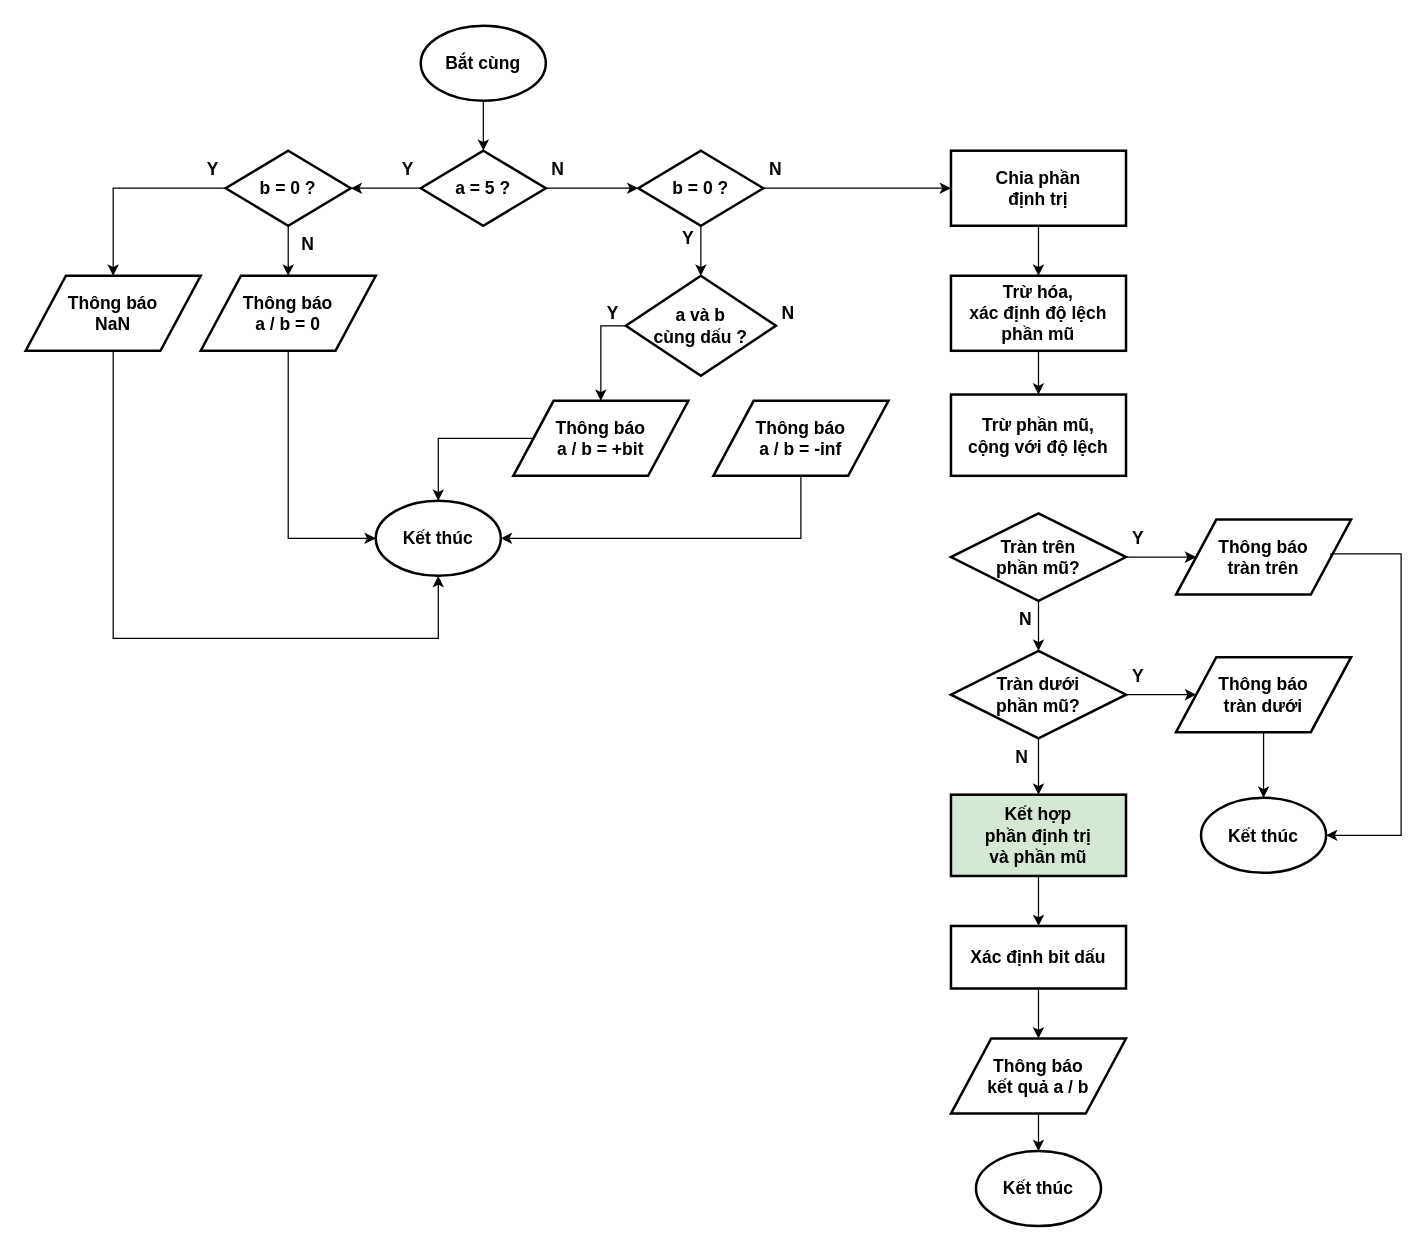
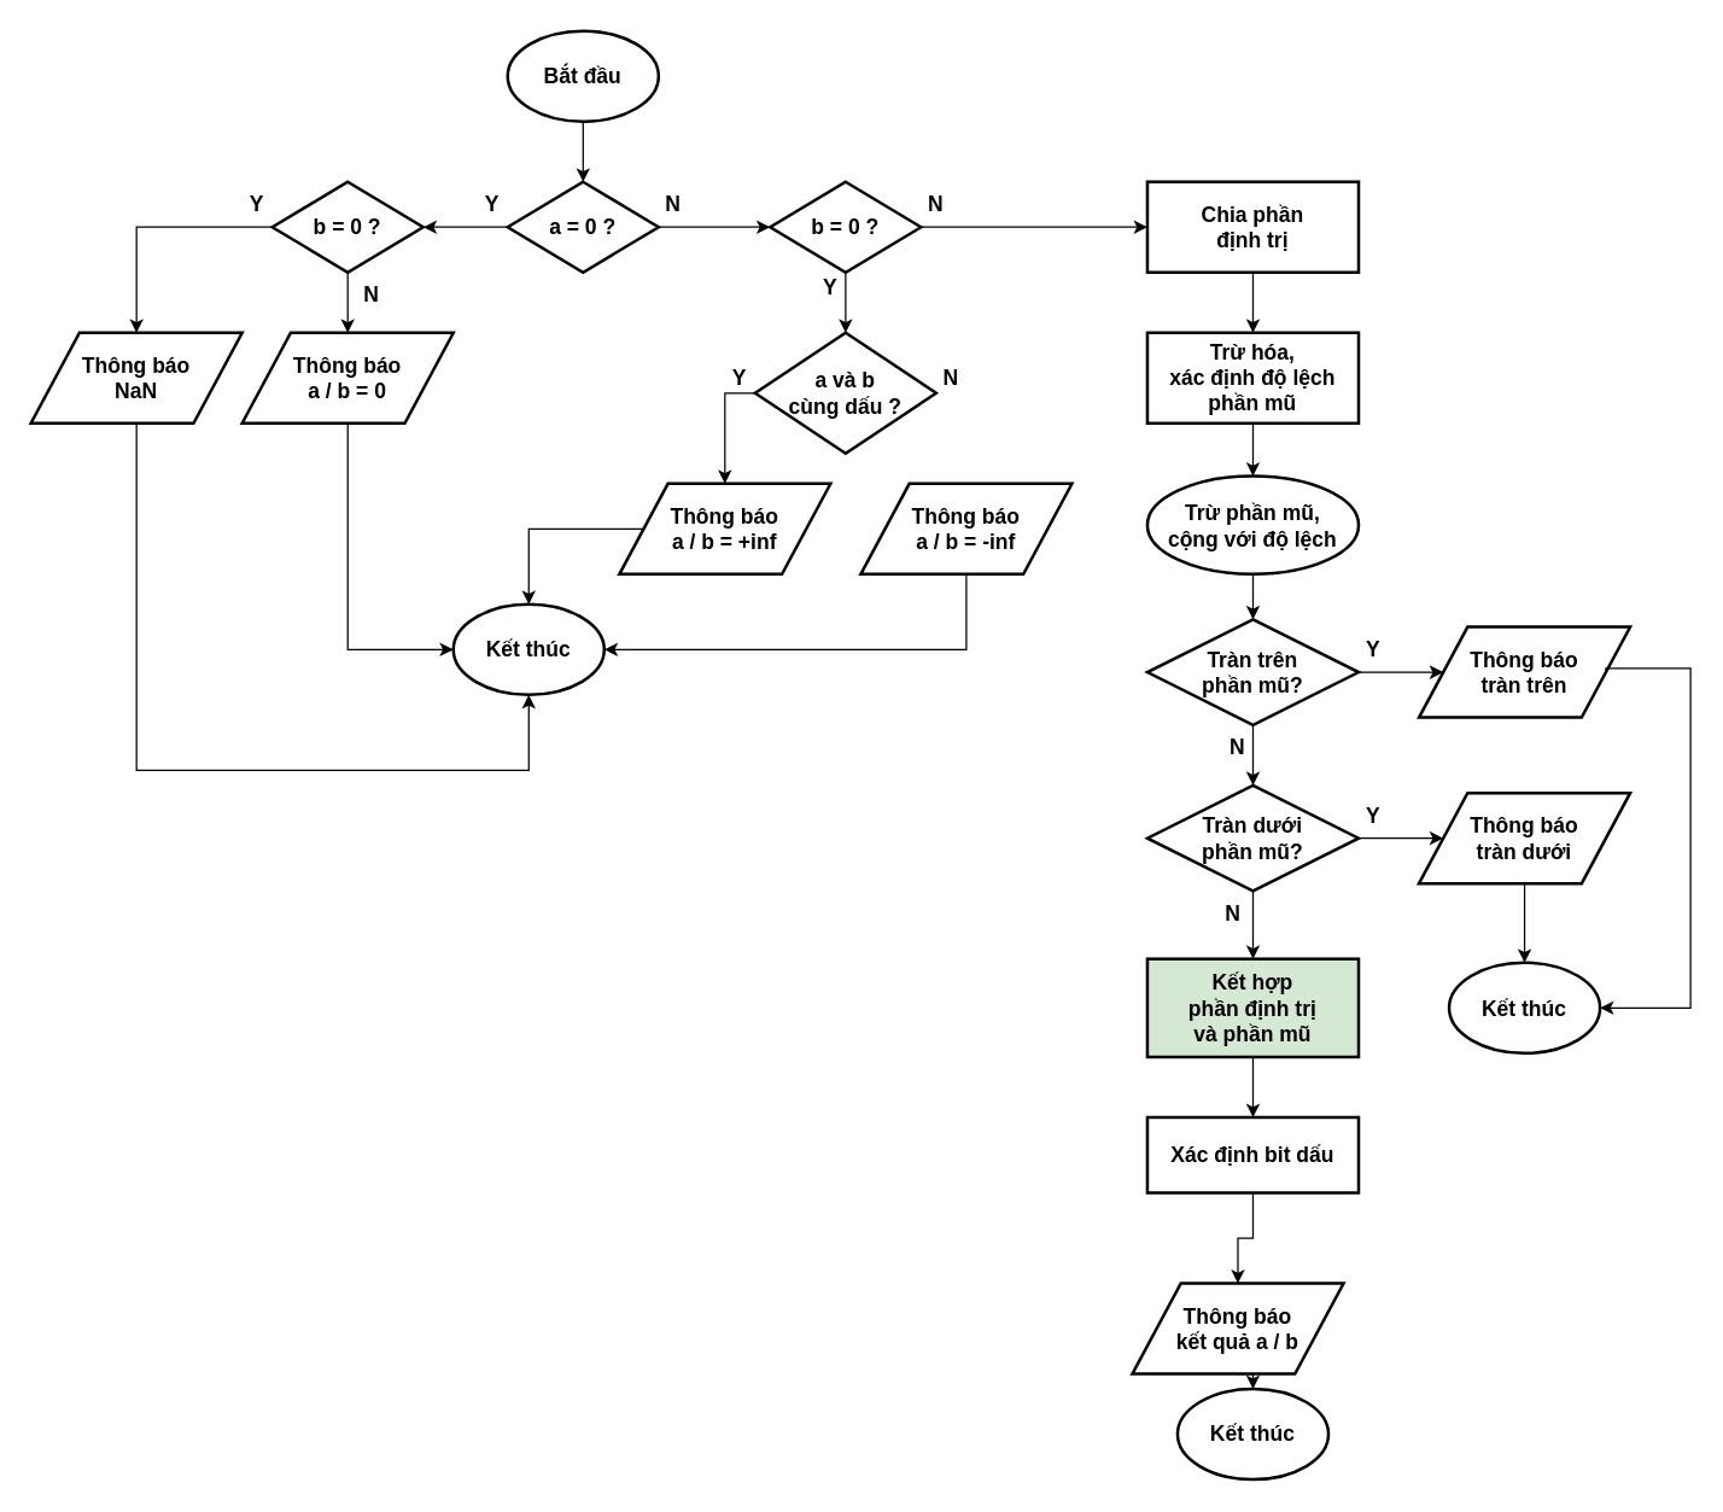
  <mxCell id="0" />
  <mxCell id="1" parent="0" />
- <mxCell id="2" value="Bắt cùng" style="strokeWidth=2;html=1;shape=mxgraph.flowchart.start_1;whiteSpace=wrap;fontStyle=1;fontSize=14;" parent="1" vertex="1"><mxGeometry x="336" y="20" width="100" height="60" as="geometry" /></mxCell>
- <mxCell id="3" value="a = 5 ?" style="strokeWidth=2;html=1;shape=mxgraph.flowchart.decision;whiteSpace=wrap;fontStyle=1;fontSize=14;" vertex="1" parent="1"><mxGeometry x="336" y="120" width="100" height="60" as="geometry" /></mxCell>
+ <mxCell id="2" value="Bắt đầu" style="strokeWidth=2;html=1;shape=mxgraph.flowchart.start_1;whiteSpace=wrap;fontStyle=1;fontSize=14;" parent="1" vertex="1"><mxGeometry x="336" y="20" width="100" height="60" as="geometry" /></mxCell>
+ <mxCell id="3" value="a = 0 ?" style="strokeWidth=2;html=1;shape=mxgraph.flowchart.decision;whiteSpace=wrap;fontStyle=1;fontSize=14;" vertex="1" parent="1"><mxGeometry x="336" y="120" width="100" height="60" as="geometry" /></mxCell>
  <mxCell id="4" style="edgeStyle=orthogonalEdgeStyle;rounded=0;orthogonalLoop=1;jettySize=auto;html=1;exitX=0.5;exitY=1;exitDx=0;exitDy=0;exitPerimeter=0;entryX=0.5;entryY=0;entryDx=0;entryDy=0;entryPerimeter=0;" edge="1" parent="1" source="2" target="3"><mxGeometry relative="1" as="geometry" /></mxCell>
  <mxCell id="5" style="edgeStyle=orthogonalEdgeStyle;rounded=0;orthogonalLoop=1;jettySize=auto;html=1;exitX=1;exitY=0.5;exitDx=0;exitDy=0;exitPerimeter=0;" edge="1" parent="1" source="6" target="32"><mxGeometry relative="1" as="geometry" /></mxCell>
  <mxCell id="6" value="b = 0 ?" style="strokeWidth=2;html=1;shape=mxgraph.flowchart.decision;whiteSpace=wrap;fontStyle=1;fontSize=14;" vertex="1" parent="1"><mxGeometry x="510" y="120" width="100" height="60" as="geometry" /></mxCell>
  <mxCell id="7" style="edgeStyle=orthogonalEdgeStyle;rounded=0;orthogonalLoop=1;jettySize=auto;html=1;exitX=1;exitY=0.5;exitDx=0;exitDy=0;exitPerimeter=0;entryX=0;entryY=0.5;entryDx=0;entryDy=0;entryPerimeter=0;" edge="1" parent="1" source="3" target="6"><mxGeometry relative="1" as="geometry" /></mxCell>
  <mxCell id="8" value="N" style="text;html=1;align=center;verticalAlign=middle;whiteSpace=wrap;rounded=0;fontStyle=1;fontSize=14;" vertex="1" parent="1"><mxGeometry x="436" y="120" width="20" height="30" as="geometry" /></mxCell>
  <mxCell id="9" style="edgeStyle=orthogonalEdgeStyle;rounded=0;orthogonalLoop=1;jettySize=auto;html=1;exitX=0;exitY=0.5;exitDx=0;exitDy=0;exitPerimeter=0;entryX=0.5;entryY=0;entryDx=0;entryDy=0;" edge="1" parent="1" source="11" target="13"><mxGeometry relative="1" as="geometry" /></mxCell>
  <mxCell id="10" style="edgeStyle=orthogonalEdgeStyle;rounded=0;orthogonalLoop=1;jettySize=auto;html=1;exitX=0.5;exitY=1;exitDx=0;exitDy=0;exitPerimeter=0;entryX=0.5;entryY=0;entryDx=0;entryDy=0;" edge="1" parent="1" source="11" target="17"><mxGeometry relative="1" as="geometry" /></mxCell>
  <mxCell id="11" value="b = 0 ?" style="strokeWidth=2;html=1;shape=mxgraph.flowchart.decision;whiteSpace=wrap;fontStyle=1;fontSize=14;" vertex="1" parent="1"><mxGeometry x="180" y="120" width="100" height="60" as="geometry" /></mxCell>
  <mxCell id="12" value="Y" style="text;html=1;align=center;verticalAlign=middle;whiteSpace=wrap;rounded=0;fontStyle=1;fontSize=14;" vertex="1" parent="1"><mxGeometry x="316" y="120" width="20" height="30" as="geometry" /></mxCell>
  <mxCell id="13" value="&lt;span style=&quot;font-size: 14px; font-weight: 700;&quot;&gt;Thông báo&lt;/span&gt;&lt;div style=&quot;font-size: 14px; font-weight: 700;&quot;&gt;NaN&lt;/div&gt;" style="shape=parallelogram;html=1;strokeWidth=2;perimeter=parallelogramPerimeter;whiteSpace=wrap;rounded=0;arcSize=12;size=0.23;" vertex="1" parent="1"><mxGeometry x="20" y="220" width="140" height="60" as="geometry" /></mxCell>
  <mxCell id="14" value="Y" style="text;html=1;align=center;verticalAlign=middle;whiteSpace=wrap;rounded=0;fontStyle=1;fontSize=14;" vertex="1" parent="1"><mxGeometry x="160" y="120" width="20" height="30" as="geometry" /></mxCell>
  <mxCell id="15" value="Kết thúc" style="strokeWidth=2;html=1;shape=mxgraph.flowchart.start_1;whiteSpace=wrap;fontStyle=1;fontSize=14;" vertex="1" parent="1"><mxGeometry x="300" y="400" width="100" height="60" as="geometry" /></mxCell>
  <mxCell id="16" style="edgeStyle=orthogonalEdgeStyle;rounded=0;orthogonalLoop=1;jettySize=auto;html=1;exitX=0.5;exitY=1;exitDx=0;exitDy=0;entryX=0.5;entryY=1;entryDx=0;entryDy=0;entryPerimeter=0;" edge="1" parent="1" source="13" target="15"><mxGeometry relative="1" as="geometry"><Array as="points"><mxPoint x="90" y="510" /><mxPoint x="350" y="510" /></Array></mxGeometry></mxCell>
  <mxCell id="17" value="&lt;span style=&quot;font-size: 14px; font-weight: 700;&quot;&gt;Thông báo&lt;/span&gt;&lt;div style=&quot;font-size: 14px; font-weight: 700;&quot;&gt;a / b = 0&lt;/div&gt;" style="shape=parallelogram;html=1;strokeWidth=2;perimeter=parallelogramPerimeter;whiteSpace=wrap;rounded=0;arcSize=12;size=0.23;" vertex="1" parent="1"><mxGeometry x="160" y="220" width="140" height="60" as="geometry" /></mxCell>
  <mxCell id="18" value="N" style="text;html=1;align=center;verticalAlign=middle;whiteSpace=wrap;rounded=0;fontStyle=1;fontSize=14;" vertex="1" parent="1"><mxGeometry x="236" y="180" width="20" height="30" as="geometry" /></mxCell>
  <mxCell id="19" style="edgeStyle=orthogonalEdgeStyle;rounded=0;orthogonalLoop=1;jettySize=auto;html=1;exitX=0.5;exitY=1;exitDx=0;exitDy=0;entryX=0;entryY=0.5;entryDx=0;entryDy=0;entryPerimeter=0;" edge="1" parent="1" source="17" target="15"><mxGeometry relative="1" as="geometry" /></mxCell>
  <mxCell id="20" style="edgeStyle=orthogonalEdgeStyle;rounded=0;orthogonalLoop=1;jettySize=auto;html=1;exitX=0;exitY=0.5;exitDx=0;exitDy=0;exitPerimeter=0;entryX=0.5;entryY=0;entryDx=0;entryDy=0;" edge="1" parent="1" source="21" target="28"><mxGeometry relative="1" as="geometry" /></mxCell>
  <mxCell id="21" value="a và b&lt;div&gt;cùng dấu ?&lt;/div&gt;" style="strokeWidth=2;html=1;shape=mxgraph.flowchart.decision;whiteSpace=wrap;fontStyle=1;fontSize=14;" vertex="1" parent="1"><mxGeometry x="500" y="220" width="120" height="80" as="geometry" /></mxCell>
  <mxCell id="22" style="edgeStyle=orthogonalEdgeStyle;rounded=0;orthogonalLoop=1;jettySize=auto;html=1;exitX=0.5;exitY=1;exitDx=0;exitDy=0;exitPerimeter=0;entryX=0.5;entryY=0;entryDx=0;entryDy=0;entryPerimeter=0;" edge="1" parent="1" source="6" target="21"><mxGeometry relative="1" as="geometry" /></mxCell>
  <mxCell id="23" value="Y" style="text;html=1;align=center;verticalAlign=middle;whiteSpace=wrap;rounded=0;fontStyle=1;fontSize=14;" vertex="1" parent="1"><mxGeometry x="540" y="175" width="20" height="30" as="geometry" /></mxCell>
  <mxCell id="24" value="&lt;span style=&quot;font-size: 14px; font-weight: 700;&quot;&gt;Thông báo&lt;/span&gt;&lt;div style=&quot;font-size: 14px; font-weight: 700;&quot;&gt;a / b = -inf&lt;/div&gt;" style="shape=parallelogram;html=1;strokeWidth=2;perimeter=parallelogramPerimeter;whiteSpace=wrap;rounded=0;arcSize=12;size=0.23;" vertex="1" parent="1"><mxGeometry x="570" y="320" width="140" height="60" as="geometry" /></mxCell>
  <mxCell id="25" value="N" style="text;html=1;align=center;verticalAlign=middle;whiteSpace=wrap;rounded=0;fontStyle=1;fontSize=14;" vertex="1" parent="1"><mxGeometry x="620" y="235" width="20" height="30" as="geometry" /></mxCell>
  <mxCell id="26" style="edgeStyle=orthogonalEdgeStyle;rounded=0;orthogonalLoop=1;jettySize=auto;html=1;exitX=0.5;exitY=1;exitDx=0;exitDy=0;entryX=1;entryY=0.5;entryDx=0;entryDy=0;entryPerimeter=0;" edge="1" parent="1" source="24" target="15"><mxGeometry relative="1" as="geometry" /></mxCell>
  <mxCell id="27" style="edgeStyle=orthogonalEdgeStyle;rounded=0;orthogonalLoop=1;jettySize=auto;html=1;exitX=0;exitY=0.5;exitDx=0;exitDy=0;exitPerimeter=0;entryX=1;entryY=0.5;entryDx=0;entryDy=0;entryPerimeter=0;" edge="1" parent="1" source="3" target="11"><mxGeometry relative="1" as="geometry" /></mxCell>
- <mxCell id="28" value="&lt;span style=&quot;font-size: 14px; font-weight: 700;&quot;&gt;Thông báo&lt;/span&gt;&lt;div style=&quot;font-size: 14px; font-weight: 700;&quot;&gt;a / b = +bit&lt;/div&gt;" style="shape=parallelogram;html=1;strokeWidth=2;perimeter=parallelogramPerimeter;whiteSpace=wrap;rounded=0;arcSize=12;size=0.23;" vertex="1" parent="1"><mxGeometry x="410" y="320" width="140" height="60" as="geometry" /></mxCell>
+ <mxCell id="28" value="&lt;span style=&quot;font-size: 14px; font-weight: 700;&quot;&gt;Thông báo&lt;/span&gt;&lt;div style=&quot;font-size: 14px; font-weight: 700;&quot;&gt;a / b = +inf&lt;/div&gt;" style="shape=parallelogram;html=1;strokeWidth=2;perimeter=parallelogramPerimeter;whiteSpace=wrap;rounded=0;arcSize=12;size=0.23;" vertex="1" parent="1"><mxGeometry x="410" y="320" width="140" height="60" as="geometry" /></mxCell>
  <mxCell id="29" value="Y" style="text;html=1;align=center;verticalAlign=middle;whiteSpace=wrap;rounded=0;fontStyle=1;fontSize=14;" vertex="1" parent="1"><mxGeometry x="480" y="235" width="20" height="30" as="geometry" /></mxCell>
  <mxCell id="30" style="edgeStyle=orthogonalEdgeStyle;rounded=0;orthogonalLoop=1;jettySize=auto;html=1;exitX=0;exitY=0.5;exitDx=0;exitDy=0;entryX=0.5;entryY=0;entryDx=0;entryDy=0;entryPerimeter=0;" edge="1" parent="1" source="28" target="15"><mxGeometry relative="1" as="geometry" /></mxCell>
  <mxCell id="31" style="edgeStyle=orthogonalEdgeStyle;rounded=0;orthogonalLoop=1;jettySize=auto;html=1;exitX=0.5;exitY=1;exitDx=0;exitDy=0;entryX=0.5;entryY=0;entryDx=0;entryDy=0;" edge="1" parent="1" source="32" target="35"><mxGeometry relative="1" as="geometry" /></mxCell>
  <mxCell id="32" value="Chia phần&lt;div style=&quot;font-size: 14px;&quot;&gt;định trị&lt;/div&gt;" style="rounded=0;whiteSpace=wrap;html=1;absoluteArcSize=1;arcSize=14;strokeWidth=2;fontStyle=1;fontSize=14;" vertex="1" parent="1"><mxGeometry x="760" y="120" width="140" height="60" as="geometry" /></mxCell>
  <mxCell id="33" value="N" style="text;html=1;align=center;verticalAlign=middle;whiteSpace=wrap;rounded=0;fontStyle=1;fontSize=14;" vertex="1" parent="1"><mxGeometry x="610" y="120" width="20" height="30" as="geometry" /></mxCell>
  <mxCell id="34" style="edgeStyle=orthogonalEdgeStyle;rounded=0;orthogonalLoop=1;jettySize=auto;html=1;exitX=0.5;exitY=1;exitDx=0;exitDy=0;entryX=0.5;entryY=0;entryDx=0;entryDy=0;fontStyle=1;fontSize=14;" edge="1" parent="1" source="35" target="36"><mxGeometry relative="1" as="geometry" /></mxCell>
  <mxCell id="35" value="Trừ hóa,&lt;div style=&quot;font-size: 14px;&quot;&gt;xác định độ lệch&lt;div style=&quot;font-size: 14px;&quot;&gt;phần mũ&lt;/div&gt;&lt;/div&gt;" style="rounded=0;whiteSpace=wrap;html=1;absoluteArcSize=1;arcSize=14;strokeWidth=2;fontStyle=1;fontSize=14;" vertex="1" parent="1"><mxGeometry x="760" y="220" width="140" height="60" as="geometry" /></mxCell>
- <mxCell id="36" value="Trừ phần mũ,&lt;div style=&quot;font-size: 14px;&quot;&gt;cộng với độ lệch&lt;/div&gt;" style="rounded=0;whiteSpace=wrap;html=1;absoluteArcSize=1;arcSize=14;strokeWidth=2;fontStyle=1;fontSize=14;" vertex="1" parent="1"><mxGeometry x="760" y="315" width="140" height="65" as="geometry" /></mxCell>
+ <mxCell id="36" value="Trừ phần mũ,&lt;div style=&quot;font-size: 14px;&quot;&gt;cộng với độ lệch&lt;/div&gt;" style="ellipse;whiteSpace=wrap;html=1;absoluteArcSize=1;arcSize=14;strokeWidth=2;fontStyle=1;fontSize=14;" vertex="1" parent="1"><mxGeometry x="760" y="315" width="140" height="65" as="geometry" /></mxCell>
  <mxCell id="37" style="edgeStyle=orthogonalEdgeStyle;rounded=0;orthogonalLoop=1;jettySize=auto;html=1;exitX=1;exitY=0.5;exitDx=0;exitDy=0;exitPerimeter=0;entryX=0;entryY=0.5;entryDx=0;entryDy=0;" edge="1" parent="1" source="38" target="46"><mxGeometry relative="1" as="geometry" /></mxCell>
  <mxCell id="38" value="Tràn trên&lt;div style=&quot;font-size: 14px;&quot;&gt;phần mũ?&lt;/div&gt;" style="strokeWidth=2;html=1;shape=mxgraph.flowchart.decision;whiteSpace=wrap;fontStyle=1;fontSize=14;" vertex="1" parent="1"><mxGeometry x="760" y="410" width="140" height="70" as="geometry" /></mxCell>
+ <mxCell id="39" style="edgeStyle=orthogonalEdgeStyle;rounded=0;orthogonalLoop=1;jettySize=auto;html=1;exitX=0.5;exitY=1;exitDx=0;exitDy=0;entryX=0.5;entryY=0;entryDx=0;entryDy=0;entryPerimeter=0;fontStyle=1;fontSize=14;" edge="1" parent="1" source="36" target="38"><mxGeometry relative="1" as="geometry" /></mxCell>
  <mxCell id="40" style="edgeStyle=orthogonalEdgeStyle;rounded=0;orthogonalLoop=1;jettySize=auto;html=1;exitX=1;exitY=0.5;exitDx=0;exitDy=0;exitPerimeter=0;entryX=0;entryY=0.5;entryDx=0;entryDy=0;" edge="1" parent="1" source="42" target="48"><mxGeometry relative="1" as="geometry" /></mxCell>
  <mxCell id="41" style="edgeStyle=orthogonalEdgeStyle;rounded=0;orthogonalLoop=1;jettySize=auto;html=1;exitX=0.5;exitY=1;exitDx=0;exitDy=0;exitPerimeter=0;entryX=0.5;entryY=0;entryDx=0;entryDy=0;" edge="1" parent="1" source="42" target="53"><mxGeometry relative="1" as="geometry" /></mxCell>
  <mxCell id="42" value="Tràn dưới&lt;div style=&quot;font-size: 14px;&quot;&gt;phần mũ?&lt;/div&gt;" style="strokeWidth=2;html=1;shape=mxgraph.flowchart.decision;whiteSpace=wrap;fontStyle=1;fontSize=14;" vertex="1" parent="1"><mxGeometry x="760" y="520" width="140" height="70" as="geometry" /></mxCell>
  <mxCell id="43" style="edgeStyle=orthogonalEdgeStyle;rounded=0;orthogonalLoop=1;jettySize=auto;html=1;exitX=0.5;exitY=1;exitDx=0;exitDy=0;exitPerimeter=0;entryX=0.5;entryY=0;entryDx=0;entryDy=0;entryPerimeter=0;fontStyle=1;fontSize=14;" edge="1" parent="1" source="38" target="42"><mxGeometry relative="1" as="geometry" /></mxCell>
  <mxCell id="44" value="N" style="text;html=1;align=center;verticalAlign=middle;whiteSpace=wrap;rounded=0;fontStyle=1;fontSize=14;" vertex="1" parent="1"><mxGeometry x="810" y="480" width="20" height="30" as="geometry" /></mxCell>
  <mxCell id="45" value="Kết thúc" style="strokeWidth=2;html=1;shape=mxgraph.flowchart.start_1;whiteSpace=wrap;fontStyle=1;fontSize=14;" vertex="1" parent="1"><mxGeometry x="960" y="637.5" width="100" height="60" as="geometry" /></mxCell>
  <mxCell id="46" value="&lt;span style=&quot;font-size: 14px; font-weight: 700;&quot;&gt;Thông báo&lt;/span&gt;&lt;div style=&quot;font-size: 14px; font-weight: 700;&quot;&gt;tràn trên&lt;/div&gt;" style="shape=parallelogram;html=1;strokeWidth=2;perimeter=parallelogramPerimeter;whiteSpace=wrap;rounded=0;arcSize=12;size=0.23;" vertex="1" parent="1"><mxGeometry x="940" y="415" width="140" height="60" as="geometry" /></mxCell>
  <mxCell id="47" style="edgeStyle=orthogonalEdgeStyle;rounded=0;orthogonalLoop=1;jettySize=auto;html=1;exitX=1;exitY=0.5;exitDx=0;exitDy=0;entryX=1;entryY=0.5;entryDx=0;entryDy=0;entryPerimeter=0;" edge="1" parent="1" source="46" target="45"><mxGeometry relative="1" as="geometry"><Array as="points"><mxPoint x="1120" y="442.5" /><mxPoint x="1120" y="667.5" /></Array></mxGeometry></mxCell>
  <mxCell id="48" value="&lt;span style=&quot;font-size: 14px; font-weight: 700;&quot;&gt;Thông báo&lt;/span&gt;&lt;div style=&quot;font-size: 14px; font-weight: 700;&quot;&gt;tràn dưới&lt;/div&gt;" style="shape=parallelogram;html=1;strokeWidth=2;perimeter=parallelogramPerimeter;whiteSpace=wrap;rounded=0;arcSize=12;size=0.23;" vertex="1" parent="1"><mxGeometry x="940" y="525" width="140" height="60" as="geometry" /></mxCell>
  <mxCell id="49" style="edgeStyle=orthogonalEdgeStyle;rounded=0;orthogonalLoop=1;jettySize=auto;html=1;exitX=0.5;exitY=1;exitDx=0;exitDy=0;entryX=0.5;entryY=0;entryDx=0;entryDy=0;entryPerimeter=0;" edge="1" parent="1" source="48" target="45"><mxGeometry relative="1" as="geometry" /></mxCell>
  <mxCell id="50" value="Y" style="text;html=1;align=center;verticalAlign=middle;whiteSpace=wrap;rounded=0;fontStyle=1;fontSize=14;" vertex="1" parent="1"><mxGeometry x="900" y="415" width="20" height="30" as="geometry" /></mxCell>
  <mxCell id="51" value="Y" style="text;html=1;align=center;verticalAlign=middle;whiteSpace=wrap;rounded=0;fontStyle=1;fontSize=14;" vertex="1" parent="1"><mxGeometry x="900" y="525" width="20" height="30" as="geometry" /></mxCell>
  <mxCell id="52" style="edgeStyle=orthogonalEdgeStyle;rounded=0;orthogonalLoop=1;jettySize=auto;html=1;exitX=0.5;exitY=1;exitDx=0;exitDy=0;entryX=0.5;entryY=0;entryDx=0;entryDy=0;fontStyle=1;fontSize=14;" edge="1" parent="1" source="53" target="55"><mxGeometry relative="1" as="geometry" /></mxCell>
  <mxCell id="53" value="Kết hợp&lt;div style=&quot;font-size: 14px;&quot;&gt;phần định trị&lt;/div&gt;&lt;div style=&quot;font-size: 14px;&quot;&gt;và phần mũ&lt;/div&gt;" style="rounded=0;whiteSpace=wrap;html=1;absoluteArcSize=1;arcSize=14;strokeWidth=2;fontStyle=1;fontSize=14;fillColor=#d5e8d4;" vertex="1" parent="1"><mxGeometry x="760" y="635" width="140" height="65" as="geometry" /></mxCell>
  <mxCell id="54" style="edgeStyle=orthogonalEdgeStyle;rounded=0;orthogonalLoop=1;jettySize=auto;html=1;exitX=0.5;exitY=1;exitDx=0;exitDy=0;entryX=0.5;entryY=0;entryDx=0;entryDy=0;" edge="1" parent="1" source="55" target="57"><mxGeometry relative="1" as="geometry" /></mxCell>
  <mxCell id="55" value="Xác định bit dấu" style="rounded=0;whiteSpace=wrap;html=1;absoluteArcSize=1;arcSize=14;strokeWidth=2;fontStyle=1;fontSize=14;" vertex="1" parent="1"><mxGeometry x="760" y="740" width="140" height="50" as="geometry" /></mxCell>
  <mxCell id="56" value="Kết thúc" style="strokeWidth=2;html=1;shape=mxgraph.flowchart.start_1;whiteSpace=wrap;fontStyle=1;fontSize=14;" vertex="1" parent="1"><mxGeometry x="780" y="920" width="100" height="60" as="geometry" /></mxCell>
- <mxCell id="57" value="&lt;span style=&quot;font-size: 14px; font-weight: 700;&quot;&gt;Thông báo&lt;/span&gt;&lt;div style=&quot;font-size: 14px; font-weight: 700;&quot;&gt;kết quả&amp;nbsp;&lt;span style=&quot;background-color: initial;&quot;&gt;a / b&lt;/span&gt;&lt;/div&gt;" style="shape=parallelogram;html=1;strokeWidth=2;perimeter=parallelogramPerimeter;whiteSpace=wrap;rounded=0;arcSize=12;size=0.23;" vertex="1" parent="1"><mxGeometry x="760" y="830" width="140" height="60" as="geometry" /></mxCell>
+ <mxCell id="57" value="&lt;span style=&quot;font-size: 14px; font-weight: 700;&quot;&gt;Thông báo&lt;/span&gt;&lt;div style=&quot;font-size: 14px; font-weight: 700;&quot;&gt;kết quả&amp;nbsp;&lt;span style=&quot;background-color: initial;&quot;&gt;a / b&lt;/span&gt;&lt;/div&gt;" style="shape=parallelogram;html=1;strokeWidth=2;perimeter=parallelogramPerimeter;whiteSpace=wrap;rounded=0;arcSize=12;size=0.23;" vertex="1" parent="1"><mxGeometry x="750" y="850" width="140" height="60" as="geometry" /></mxCell>
  <mxCell id="58" style="edgeStyle=orthogonalEdgeStyle;rounded=0;orthogonalLoop=1;jettySize=auto;html=1;exitX=0.5;exitY=1;exitDx=0;exitDy=0;entryX=0.5;entryY=0;entryDx=0;entryDy=0;entryPerimeter=0;" edge="1" parent="1" source="57" target="56"><mxGeometry relative="1" as="geometry" /></mxCell>
  <mxCell id="59" value="N" style="text;html=1;align=center;verticalAlign=middle;whiteSpace=wrap;rounded=0;fontStyle=1;fontSize=14;" vertex="1" parent="1"><mxGeometry x="807" y="590" width="20" height="30" as="geometry" /></mxCell>
